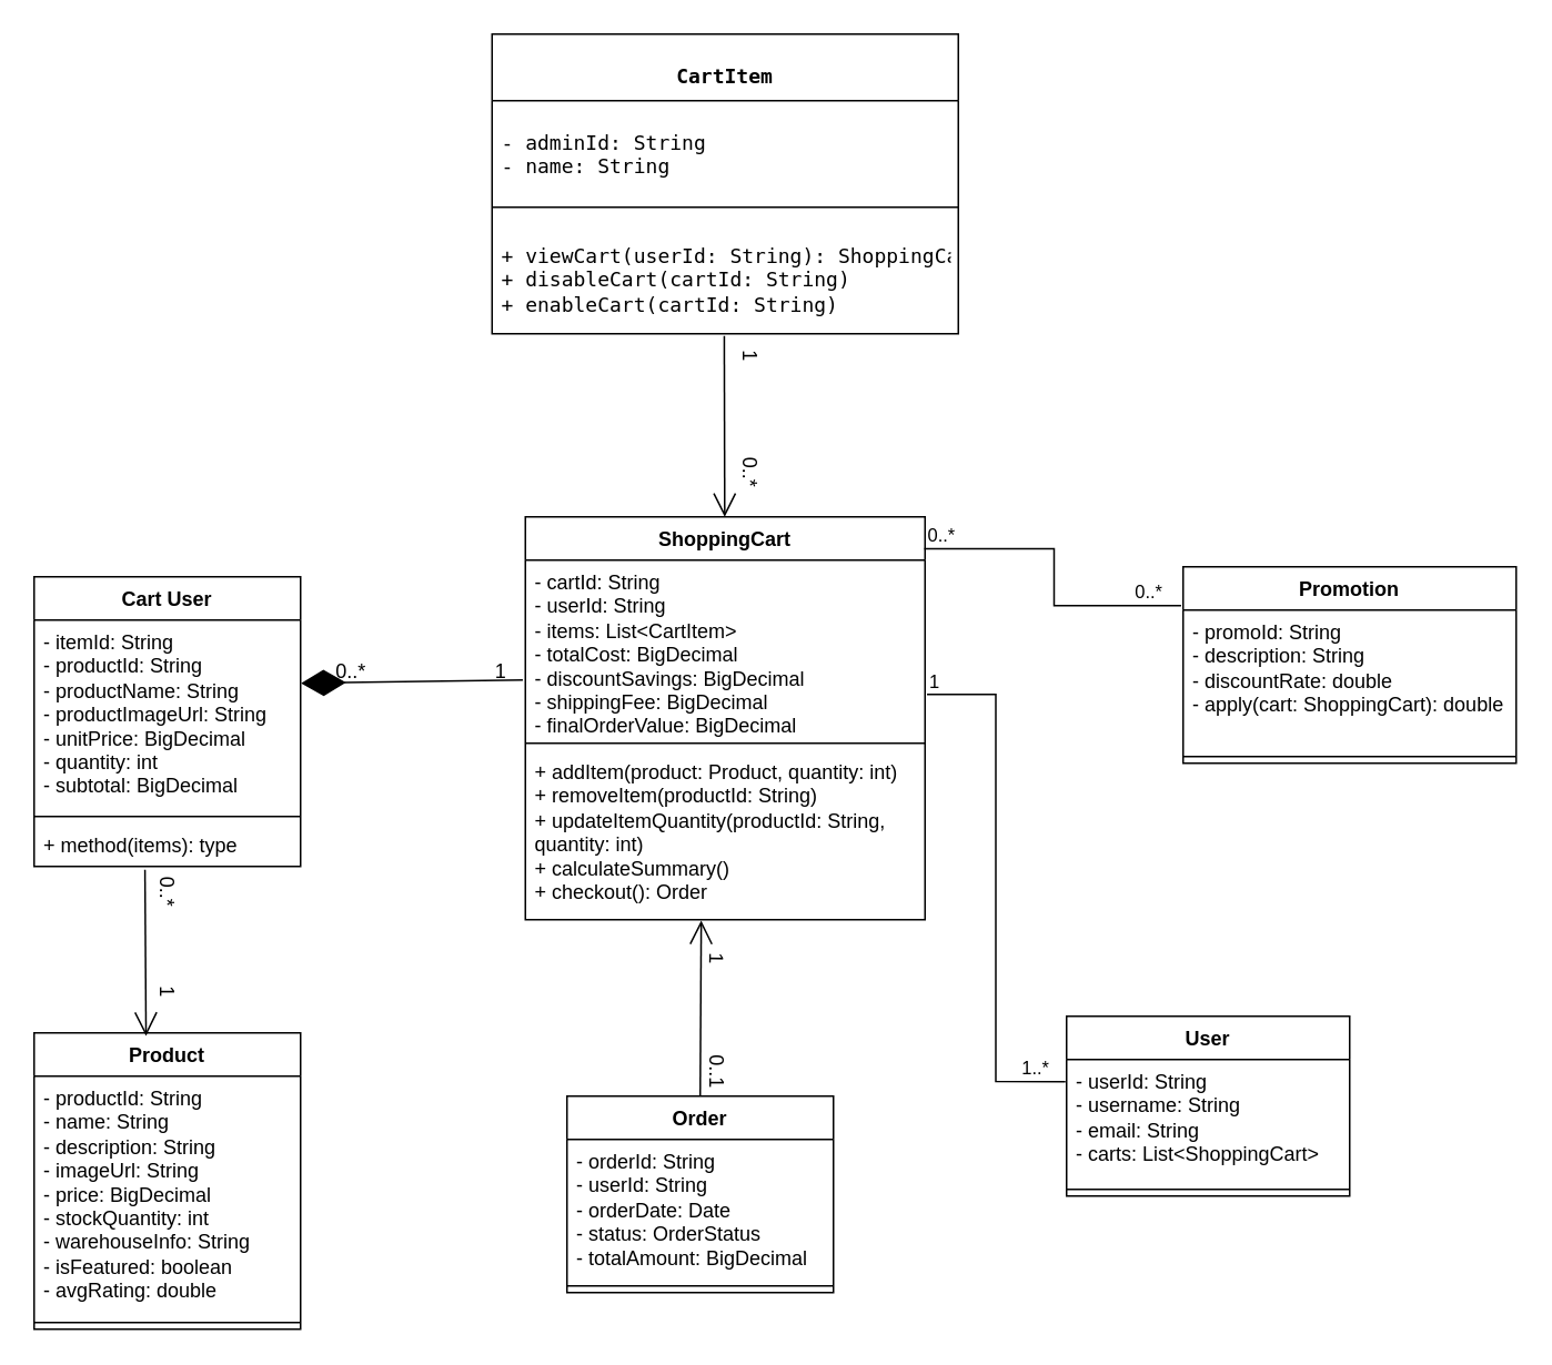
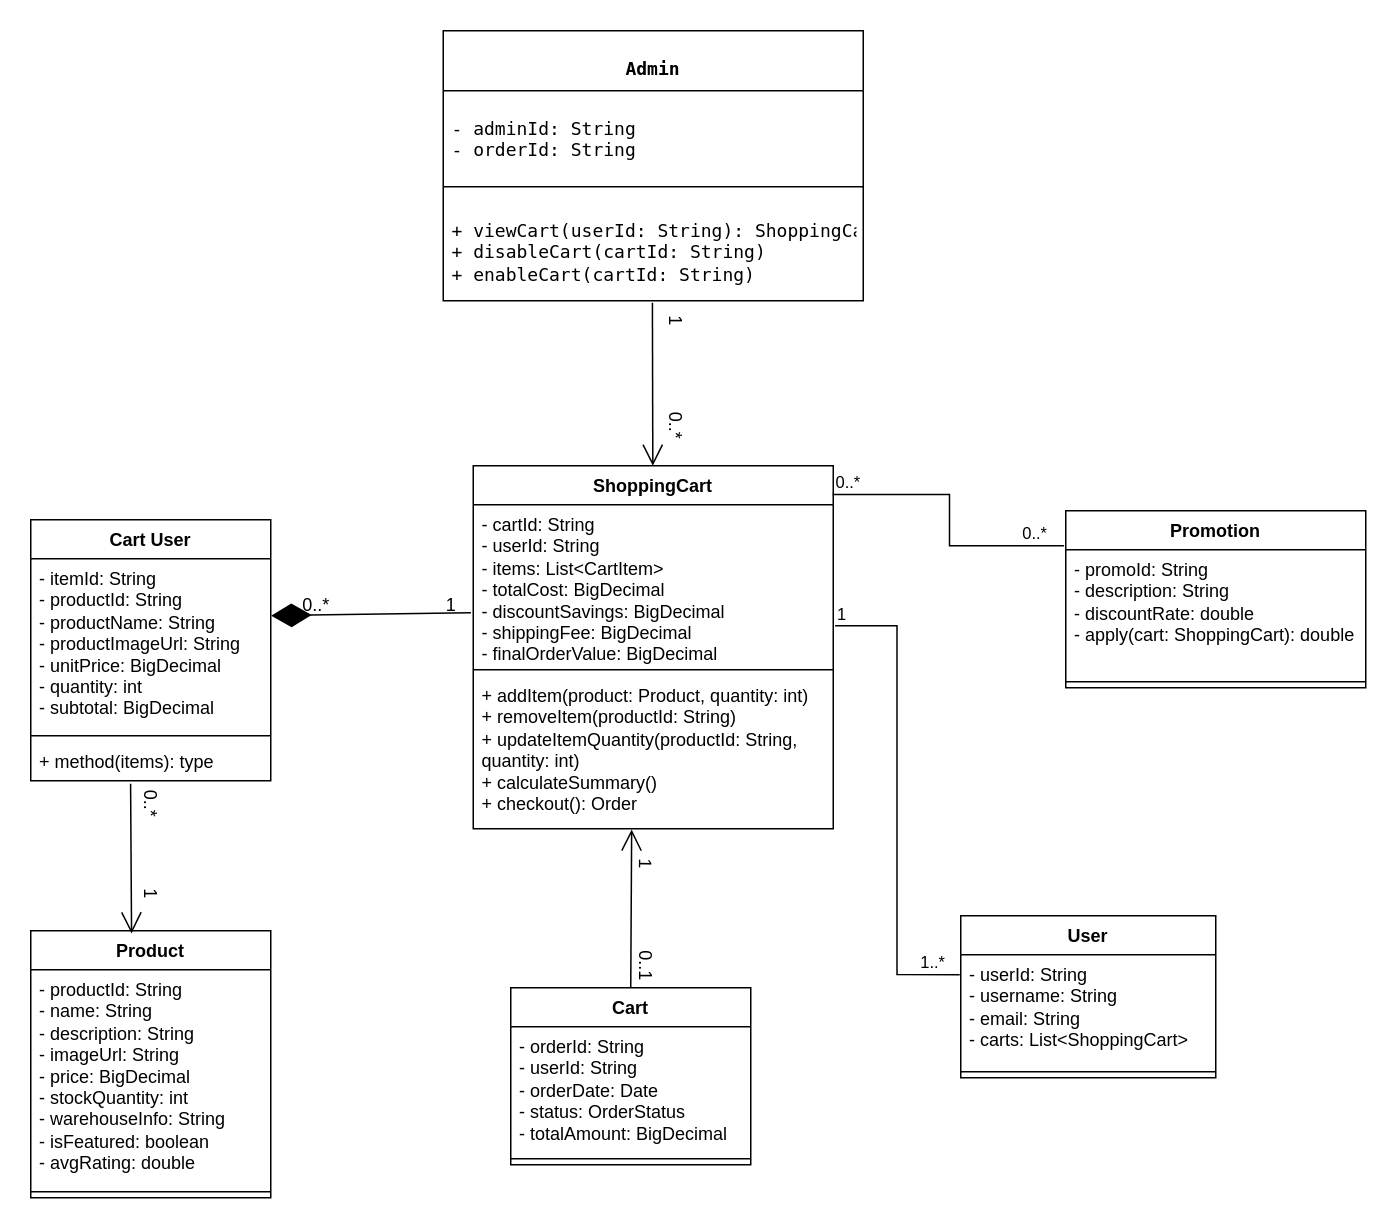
  <mxCell id="0" />
  <mxCell id="1" parent="0" />
  <mxCell id="2" value="ShoppingCart" style="swimlane;fontStyle=1;align=center;verticalAlign=top;childLayout=stackLayout;horizontal=1;startSize=26;horizontalStack=0;resizeParent=1;resizeParentMax=0;resizeLast=0;collapsible=1;marginBottom=0;whiteSpace=wrap;html=1;" vertex="1" parent="1"><mxGeometry x="315" y="310" width="240" height="242" as="geometry" /></mxCell>
  <mxCell id="3" value="- cartId: String&lt;br/&gt;        - userId: String&lt;br/&gt;        - items: List&amp;lt;CartItem&amp;gt;&lt;br/&gt;        - totalCost: BigDecimal&lt;br/&gt;        - discountSavings: BigDecimal&lt;br/&gt;        - shippingFee: BigDecimal&lt;br/&gt;        - finalOrderValue: BigDecimal" style="text;strokeColor=none;fillColor=none;align=left;verticalAlign=top;spacingLeft=4;spacingRight=4;overflow=hidden;rotatable=0;points=[[0,0.5],[1,0.5]];portConstraint=eastwest;whiteSpace=wrap;html=1;" vertex="1" parent="2"><mxGeometry y="26" width="240" height="106" as="geometry" /></mxCell>
  <mxCell id="4" value="" style="line;strokeWidth=1;fillColor=none;align=left;verticalAlign=middle;spacingTop=-1;spacingLeft=3;spacingRight=3;rotatable=0;labelPosition=right;points=[];portConstraint=eastwest;strokeColor=inherit;" vertex="1" parent="2"><mxGeometry y="132" width="240" height="8" as="geometry" /></mxCell>
  <mxCell id="5" value="        + addItem(product: Product, quantity: int)&lt;br/&gt;        + removeItem(productId: String)&lt;br/&gt;        + updateItemQuantity(productId: String, quantity: int)&lt;br/&gt;        + calculateSummary()&lt;br/&gt;        + checkout(): Order" style="text;strokeColor=none;fillColor=none;align=left;verticalAlign=top;spacingLeft=4;spacingRight=4;overflow=hidden;rotatable=0;points=[[0,0.5],[1,0.5]];portConstraint=eastwest;whiteSpace=wrap;html=1;" vertex="1" parent="2"><mxGeometry y="140" width="240" height="102" as="geometry" /></mxCell>
  <mxCell id="6" value="Product " style="swimlane;fontStyle=1;align=center;verticalAlign=top;childLayout=stackLayout;horizontal=1;startSize=26;horizontalStack=0;resizeParent=1;resizeParentMax=0;resizeLast=0;collapsible=1;marginBottom=0;whiteSpace=wrap;html=1;" vertex="1" parent="1"><mxGeometry x="20" y="620" width="160" height="178" as="geometry" /></mxCell>
  <mxCell id="7" value=" - productId: String&lt;br/&gt;        - name: String&lt;br/&gt;        - description: String&lt;br/&gt;        - imageUrl: String&lt;br/&gt;        - price: BigDecimal&lt;br/&gt;        - stockQuantity: int&lt;br/&gt;        - warehouseInfo: String&lt;br/&gt;        - isFeatured: boolean&lt;br/&gt;        - avgRating: double" style="text;strokeColor=none;fillColor=none;align=left;verticalAlign=top;spacingLeft=4;spacingRight=4;overflow=hidden;rotatable=0;points=[[0,0.5],[1,0.5]];portConstraint=eastwest;whiteSpace=wrap;html=1;" vertex="1" parent="6"><mxGeometry y="26" width="160" height="144" as="geometry" /></mxCell>
  <mxCell id="8" value="" style="line;strokeWidth=1;fillColor=none;align=left;verticalAlign=middle;spacingTop=-1;spacingLeft=3;spacingRight=3;rotatable=0;labelPosition=right;points=[];portConstraint=eastwest;strokeColor=inherit;" vertex="1" parent="6"><mxGeometry y="170" width="160" height="8" as="geometry" /></mxCell>
  <mxCell id="9" value="User " style="swimlane;fontStyle=1;align=center;verticalAlign=top;childLayout=stackLayout;horizontal=1;startSize=26;horizontalStack=0;resizeParent=1;resizeParentMax=0;resizeLast=0;collapsible=1;marginBottom=0;whiteSpace=wrap;html=1;" vertex="1" parent="1"><mxGeometry x="640" y="610" width="170" height="108" as="geometry" /></mxCell>
  <mxCell id="10" value=" - userId: String&lt;br&gt;        - username: String&lt;br&gt;&lt;div&gt;- email: String&lt;/div&gt;&lt;div&gt;- carts: List&amp;lt;ShoppingCart&amp;gt;&lt;/div&gt;" style="text;strokeColor=none;fillColor=none;align=left;verticalAlign=top;spacingLeft=4;spacingRight=4;overflow=hidden;rotatable=0;points=[[0,0.5],[1,0.5]];portConstraint=eastwest;whiteSpace=wrap;html=1;" vertex="1" parent="9"><mxGeometry y="26" width="170" height="74" as="geometry" /></mxCell>
  <mxCell id="11" value="" style="line;strokeWidth=1;fillColor=none;align=left;verticalAlign=middle;spacingTop=-1;spacingLeft=3;spacingRight=3;rotatable=0;labelPosition=right;points=[];portConstraint=eastwest;strokeColor=inherit;" vertex="1" parent="9"><mxGeometry y="100" width="170" height="8" as="geometry" /></mxCell>
  <mxCell id="12" value="Cart User" style="swimlane;fontStyle=1;align=center;verticalAlign=top;childLayout=stackLayout;horizontal=1;startSize=26;horizontalStack=0;resizeParent=1;resizeParentMax=0;resizeLast=0;collapsible=1;marginBottom=0;whiteSpace=wrap;html=1;" vertex="1" parent="1"><mxGeometry x="20" y="346" width="160" height="174" as="geometry" /></mxCell>
  <mxCell id="13" value="- itemId: String&lt;br/&gt;        - productId: String&lt;br/&gt;        - productName: String&lt;br/&gt;        - productImageUrl: String&lt;br/&gt;        - unitPrice: BigDecimal&lt;br/&gt;        - quantity: int&lt;br/&gt;        - subtotal: BigDecimal" style="text;strokeColor=none;fillColor=none;align=left;verticalAlign=top;spacingLeft=4;spacingRight=4;overflow=hidden;rotatable=0;points=[[0,0.5],[1,0.5]];portConstraint=eastwest;whiteSpace=wrap;html=1;" vertex="1" parent="12"><mxGeometry y="26" width="160" height="114" as="geometry" /></mxCell>
  <mxCell id="14" value="" style="line;strokeWidth=1;fillColor=none;align=left;verticalAlign=middle;spacingTop=-1;spacingLeft=3;spacingRight=3;rotatable=0;labelPosition=right;points=[];portConstraint=eastwest;strokeColor=inherit;" vertex="1" parent="12"><mxGeometry y="140" width="160" height="8" as="geometry" /></mxCell>
  <mxCell id="15" value="+ method(items): type" style="text;strokeColor=none;fillColor=none;align=left;verticalAlign=top;spacingLeft=4;spacingRight=4;overflow=hidden;rotatable=0;points=[[0,0.5],[1,0.5]];portConstraint=eastwest;whiteSpace=wrap;html=1;" vertex="1" parent="12"><mxGeometry y="148" width="160" height="26" as="geometry" /></mxCell>
- <mxCell id="16" value="Order " style="swimlane;fontStyle=1;align=center;verticalAlign=top;childLayout=stackLayout;horizontal=1;startSize=26;horizontalStack=0;resizeParent=1;resizeParentMax=0;resizeLast=0;collapsible=1;marginBottom=0;whiteSpace=wrap;html=1;" vertex="1" parent="1"><mxGeometry x="340" y="658" width="160" height="118" as="geometry" /></mxCell>
+ <mxCell id="16" value="Cart " style="swimlane;fontStyle=1;align=center;verticalAlign=top;childLayout=stackLayout;horizontal=1;startSize=26;horizontalStack=0;resizeParent=1;resizeParentMax=0;resizeLast=0;collapsible=1;marginBottom=0;whiteSpace=wrap;html=1;" vertex="1" parent="1"><mxGeometry x="340" y="658" width="160" height="118" as="geometry" /></mxCell>
  <mxCell id="17" value="- orderId: String&lt;br/&gt;        - userId: String&lt;br/&gt;        - orderDate: Date&lt;br/&gt;        - status: OrderStatus&lt;br/&gt;        - totalAmount: BigDecimal" style="text;strokeColor=none;fillColor=none;align=left;verticalAlign=top;spacingLeft=4;spacingRight=4;overflow=hidden;rotatable=0;points=[[0,0.5],[1,0.5]];portConstraint=eastwest;whiteSpace=wrap;html=1;" vertex="1" parent="16"><mxGeometry y="26" width="160" height="84" as="geometry" /></mxCell>
  <mxCell id="18" value="" style="line;strokeWidth=1;fillColor=none;align=left;verticalAlign=middle;spacingTop=-1;spacingLeft=3;spacingRight=3;rotatable=0;labelPosition=right;points=[];portConstraint=eastwest;strokeColor=inherit;" vertex="1" parent="16"><mxGeometry y="110" width="160" height="8" as="geometry" /></mxCell>
  <mxCell id="19" value="Promotion " style="swimlane;fontStyle=1;align=center;verticalAlign=top;childLayout=stackLayout;horizontal=1;startSize=26;horizontalStack=0;resizeParent=1;resizeParentMax=0;resizeLast=0;collapsible=1;marginBottom=0;whiteSpace=wrap;html=1;" vertex="1" parent="1"><mxGeometry x="710" y="340" width="200" height="118" as="geometry" /></mxCell>
  <mxCell id="20" value="&lt;div&gt;- promoId: String&lt;/div&gt;&lt;div&gt;- description: String&lt;/div&gt;&lt;div&gt;- discountRate: double&lt;/div&gt;&lt;div&gt;- apply(cart: ShoppingCart): double&lt;/div&gt;" style="text;strokeColor=none;fillColor=none;align=left;verticalAlign=top;spacingLeft=4;spacingRight=4;overflow=hidden;rotatable=0;points=[[0,0.5],[1,0.5]];portConstraint=eastwest;whiteSpace=wrap;html=1;" vertex="1" parent="19"><mxGeometry y="26" width="200" height="84" as="geometry" /></mxCell>
  <mxCell id="21" value="" style="line;strokeWidth=1;fillColor=none;align=left;verticalAlign=middle;spacingTop=-1;spacingLeft=3;spacingRight=3;rotatable=0;labelPosition=right;points=[];portConstraint=eastwest;strokeColor=inherit;" vertex="1" parent="19"><mxGeometry y="110" width="200" height="8" as="geometry" /></mxCell>
  <mxCell id="22" value="" style="endArrow=open;endFill=1;endSize=12;html=1;rounded=0;exitX=0.5;exitY=0;exitDx=0;exitDy=0;entryX=0.44;entryY=1.005;entryDx=0;entryDy=0;entryPerimeter=0;" edge="1" parent="1" source="16" target="5"><mxGeometry width="160" relative="1" as="geometry"><mxPoint x="395" y="594.58" as="sourcePoint" /><mxPoint x="370" y="630" as="targetPoint" /></mxGeometry></mxCell>
  <mxCell id="23" value="" style="endArrow=none;html=1;edgeStyle=orthogonalEdgeStyle;rounded=0;exitX=1.005;exitY=0.761;exitDx=0;exitDy=0;exitPerimeter=0;entryX=-0.004;entryY=0.179;entryDx=0;entryDy=0;entryPerimeter=0;" edge="1" parent="1" source="3" target="10"><mxGeometry relative="1" as="geometry"><mxPoint x="570" y="420" as="sourcePoint" /><mxPoint x="730" y="420" as="targetPoint" /></mxGeometry></mxCell>
  <mxCell id="24" value="1" style="edgeLabel;resizable=0;html=1;align=left;verticalAlign=bottom;" connectable="0" vertex="1" parent="23"><mxGeometry x="-1" relative="1" as="geometry" /></mxCell>
  <mxCell id="25" value="1..*" style="edgeLabel;resizable=0;html=1;align=right;verticalAlign=bottom;" connectable="0" vertex="1" parent="23"><mxGeometry x="1" relative="1" as="geometry"><mxPoint x="-10" as="offset" /></mxGeometry></mxCell>
  <mxCell id="26" value="" style="endArrow=diamondThin;endFill=1;endSize=24;html=1;rounded=0;exitX=0.001;exitY=0.74;exitDx=0;exitDy=0;exitPerimeter=0;entryX=1.002;entryY=0.333;entryDx=0;entryDy=0;entryPerimeter=0;" edge="1" parent="1" target="13"><mxGeometry width="160" relative="1" as="geometry"><mxPoint x="313.48" y="408" as="sourcePoint" /><mxPoint x="180" y="436.126" as="targetPoint" /></mxGeometry></mxCell>
  <mxCell id="27" value="1" style="text;html=1;align=center;verticalAlign=middle;resizable=0;points=[];autosize=1;strokeColor=none;fillColor=none;" vertex="1" parent="1"><mxGeometry x="285" y="388" width="30" height="30" as="geometry" /></mxCell>
  <mxCell id="28" value="0..*" style="text;html=1;align=center;verticalAlign=middle;resizable=0;points=[];autosize=1;strokeColor=none;fillColor=none;" vertex="1" parent="1"><mxGeometry x="190" y="388" width="40" height="30" as="geometry" /></mxCell>
  <mxCell id="29" value="0..*" style="text;html=1;align=center;verticalAlign=middle;resizable=0;points=[];autosize=1;strokeColor=none;fillColor=none;rotation=90;" vertex="1" parent="1"><mxGeometry x="80" y="520" width="40" height="30" as="geometry" /></mxCell>
  <mxCell id="30" value="1" style="text;html=1;align=center;verticalAlign=middle;resizable=0;points=[];autosize=1;strokeColor=none;fillColor=none;rotation=90;" vertex="1" parent="1"><mxGeometry x="85" y="580" width="30" height="30" as="geometry" /></mxCell>
- <mxCell id="31" value="&lt;pre&gt;CartItem&lt;/pre&gt;" style="swimlane;fontStyle=1;align=center;verticalAlign=top;childLayout=stackLayout;horizontal=1;startSize=40;horizontalStack=0;resizeParent=1;resizeParentMax=0;resizeLast=0;collapsible=1;marginBottom=0;whiteSpace=wrap;html=1;" vertex="1" parent="1"><mxGeometry x="295" y="20" width="280" height="180" as="geometry" /></mxCell>
- <mxCell id="32" value="&lt;pre&gt;- adminId: String&lt;br/&gt;- name: String&lt;/pre&gt;" style="text;strokeColor=none;fillColor=none;align=left;verticalAlign=top;spacingLeft=4;spacingRight=4;overflow=hidden;rotatable=0;points=[[0,0.5],[1,0.5]];portConstraint=eastwest;whiteSpace=wrap;html=1;" vertex="1" parent="31"><mxGeometry y="40" width="280" height="60" as="geometry" /></mxCell>
+ <mxCell id="31" value="&lt;pre&gt;Admin&lt;/pre&gt;" style="swimlane;fontStyle=1;align=center;verticalAlign=top;childLayout=stackLayout;horizontal=1;startSize=40;horizontalStack=0;resizeParent=1;resizeParentMax=0;resizeLast=0;collapsible=1;marginBottom=0;whiteSpace=wrap;html=1;" vertex="1" parent="1"><mxGeometry x="295" y="20" width="280" height="180" as="geometry" /></mxCell>
+ <mxCell id="32" value="&lt;pre&gt;- adminId: String&lt;br/&gt;- orderId: String&lt;/pre&gt;" style="text;strokeColor=none;fillColor=none;align=left;verticalAlign=top;spacingLeft=4;spacingRight=4;overflow=hidden;rotatable=0;points=[[0,0.5],[1,0.5]];portConstraint=eastwest;whiteSpace=wrap;html=1;" vertex="1" parent="31"><mxGeometry y="40" width="280" height="60" as="geometry" /></mxCell>
  <mxCell id="33" value="" style="line;strokeWidth=1;fillColor=none;align=left;verticalAlign=middle;spacingTop=-1;spacingLeft=3;spacingRight=3;rotatable=0;labelPosition=right;points=[];portConstraint=eastwest;strokeColor=inherit;" vertex="1" parent="31"><mxGeometry y="100" width="280" height="8" as="geometry" /></mxCell>
  <mxCell id="34" value="&lt;pre&gt;+ viewCart(userId: String): ShoppingCart&lt;br/&gt;+ disableCart(cartId: String)&lt;br/&gt;+ enableCart(cartId: String)&lt;/pre&gt;" style="text;strokeColor=none;fillColor=none;align=left;verticalAlign=top;spacingLeft=4;spacingRight=4;overflow=hidden;rotatable=0;points=[[0,0.5],[1,0.5]];portConstraint=eastwest;whiteSpace=wrap;html=1;" vertex="1" parent="31"><mxGeometry y="108" width="280" height="72" as="geometry" /></mxCell>
  <mxCell id="35" value="1" style="text;html=1;align=center;verticalAlign=middle;resizable=0;points=[];autosize=1;strokeColor=none;fillColor=none;rotation=91;" vertex="1" parent="1"><mxGeometry x="415" y="560" width="30" height="30" as="geometry" /></mxCell>
  <mxCell id="36" value="0..1" style="text;html=1;align=center;verticalAlign=middle;resizable=0;points=[];autosize=1;strokeColor=none;fillColor=none;rotation=90;" vertex="1" parent="1"><mxGeometry x="410" y="628" width="40" height="30" as="geometry" /></mxCell>
  <mxCell id="37" value="" style="endArrow=open;endFill=1;endSize=12;html=1;rounded=0;exitX=0.174;exitY=0.948;exitDx=0;exitDy=0;exitPerimeter=0;entryX=0.42;entryY=0.01;entryDx=0;entryDy=0;entryPerimeter=0;" edge="1" parent="1" source="29" target="6"><mxGeometry width="160" relative="1" as="geometry"><mxPoint x="209" y="523" as="sourcePoint" /><mxPoint y="628" as="targetPoint" x="210" /></mxGeometry></mxCell>
  <mxCell id="38" value="" style="endArrow=open;endFill=1;endSize=12;html=1;rounded=0;exitX=0.498;exitY=1.019;exitDx=0;exitDy=0;exitPerimeter=0;" edge="1" parent="1" source="34" target="2"><mxGeometry width="160" relative="1" as="geometry"><mxPoint x="420" y="241" as="sourcePoint" /><mxPoint x="421" y="346" as="targetPoint" /></mxGeometry></mxCell>
  <mxCell id="39" value="1" style="text;html=1;align=center;verticalAlign=middle;resizable=0;points=[];autosize=1;strokeColor=none;fillColor=none;rotation=90;" vertex="1" parent="1"><mxGeometry x="435" y="198" width="30" height="30" as="geometry" /></mxCell>
  <mxCell id="40" value="0..*" style="text;html=1;align=center;verticalAlign=middle;resizable=0;points=[];autosize=1;strokeColor=none;fillColor=none;rotation=90;" vertex="1" parent="1"><mxGeometry x="430" y="268" width="40" height="30" as="geometry" /></mxCell>
  <mxCell id="41" value="" style="endArrow=none;html=1;edgeStyle=orthogonalEdgeStyle;rounded=0;exitX=0.998;exitY=0.079;exitDx=0;exitDy=0;exitPerimeter=0;entryX=-0.006;entryY=-0.032;entryDx=0;entryDy=0;entryPerimeter=0;" edge="1" parent="1" source="2" target="20"><mxGeometry relative="1" as="geometry"><mxPoint x="590" y="480" as="sourcePoint" /><mxPoint x="673" y="712" as="targetPoint" /></mxGeometry></mxCell>
  <mxCell id="42" value="0..*" style="edgeLabel;resizable=0;html=1;align=left;verticalAlign=bottom;" connectable="0" vertex="1" parent="41"><mxGeometry x="-1" relative="1" as="geometry" /></mxCell>
  <mxCell id="43" value="0..*" style="edgeLabel;resizable=0;html=1;align=right;verticalAlign=bottom;" connectable="0" vertex="1" parent="41"><mxGeometry x="1" relative="1" as="geometry"><mxPoint x="-10" as="offset" /></mxGeometry></mxCell>
